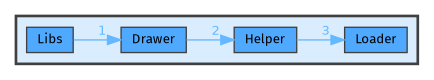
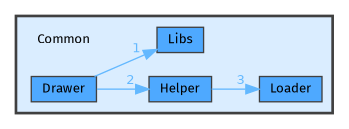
  digraph {
    compound=true
    fontname="Fira Sans"
    rankdir=LR
    node [fontname="Fira Sans" fontsize=10 shape=box color=grey25 fillcolor="#4ea9ff" style=filled]
    edge [color=steelblue1 fontcolor=steelblue1 fontname="Fira Sans" fontsize=10 labeldistance=1.5 labelfontname=Helvetica labelfontsize=10]
+   n1 [height=0.2 label=Common shape=plaintext width=0.4 color="" fillcolor="" style=""]
    n2 [height=0.2 label=Drawer width=0.4]
    n3 [height=0.2 label=Helper width=0.4]
    n4 [height=0.2 label=Libs width=0.4]
    n5 [height=0.2 label=Loader width=0.4]
    subgraph cluster_1 {
      bgcolor="#daedff"
      fontsize=10
      pencolor=grey25
      style="filled,bold"
+     n1
      n2
      n3
      n4
      n5
    }
    n2 -> n3 [headlabel=2]
-   n4 -> n2 [headlabel=1]
+   n2 -> n4 [headlabel=1]
    n3 -> n5 [headlabel=3]
  }
